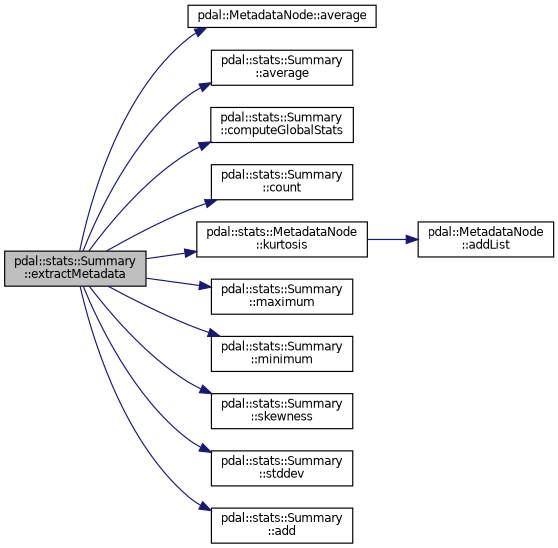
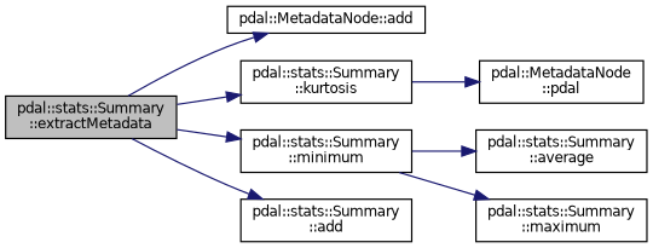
  digraph {
    rankdir=LR
    node [color=black fillcolor=white fontname=Helvetica fontsize=10 shape=record style=filled]
    edge [color=midnightblue fontname=Helvetica fontsize=10 labelfontname=Helvetica labelfontsize=10 style=solid]
    n1 [fillcolor=grey75 fontcolor=black height=0.2 label="pdal::stats::Summary\l::extractMetadata" width=0.4]
-   n2 [height=0.2 label="pdal::MetadataNode::average" width=0.4]
+   n2 [height=0.2 label="pdal::MetadataNode::add" width=0.4]
    n3 [height=0.2 label="pdal::stats::Summary\l::average" width=0.4]
-   n4 [height=0.2 label="pdal::stats::Summary\l::computeGlobalStats" width=0.4]
-   n5 [height=0.2 label="pdal::stats::Summary\l::count" width=0.4]
-   n6 [height=0.2 label="pdal::stats::MetadataNode\l::kurtosis" width=0.4]
+   n6 [height=0.2 label="pdal::stats::Summary\l::kurtosis" width=0.4]
    n7 [height=0.2 label="pdal::stats::Summary\l::maximum" width=0.4]
    n8 [height=0.2 label="pdal::stats::Summary\l::minimum" width=0.4]
-   n9 [height=0.2 label="pdal::stats::Summary\l::skewness" width=0.4]
-   n10 [height=0.2 label="pdal::stats::Summary\l::stddev" width=0.4]
    n11 [height=0.2 label="pdal::stats::Summary\l::add" width=0.4]
-   n12 [height=0.2 label="pdal::MetadataNode\l::addList" width=0.4]
+   n12 [height=0.2 label="pdal::MetadataNode\l::pdal" width=0.4]
    n1 -> n2
-   n1 -> n3
-   n1 -> n4
-   n1 -> n5
+   n8 -> n3
    n1 -> n6
-   n1 -> n7
+   n8 -> n7
    n1 -> n8
-   n1 -> n9
-   n1 -> n10
    n1 -> n11
    n6 -> n12
  }
